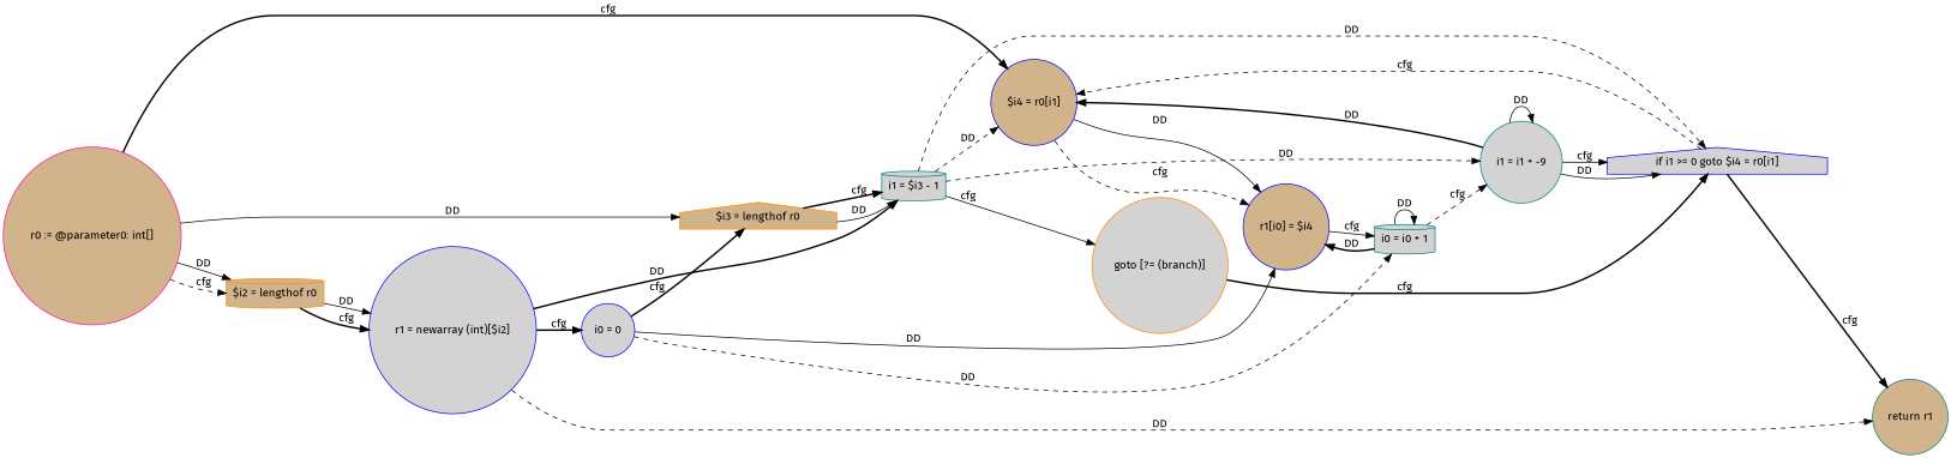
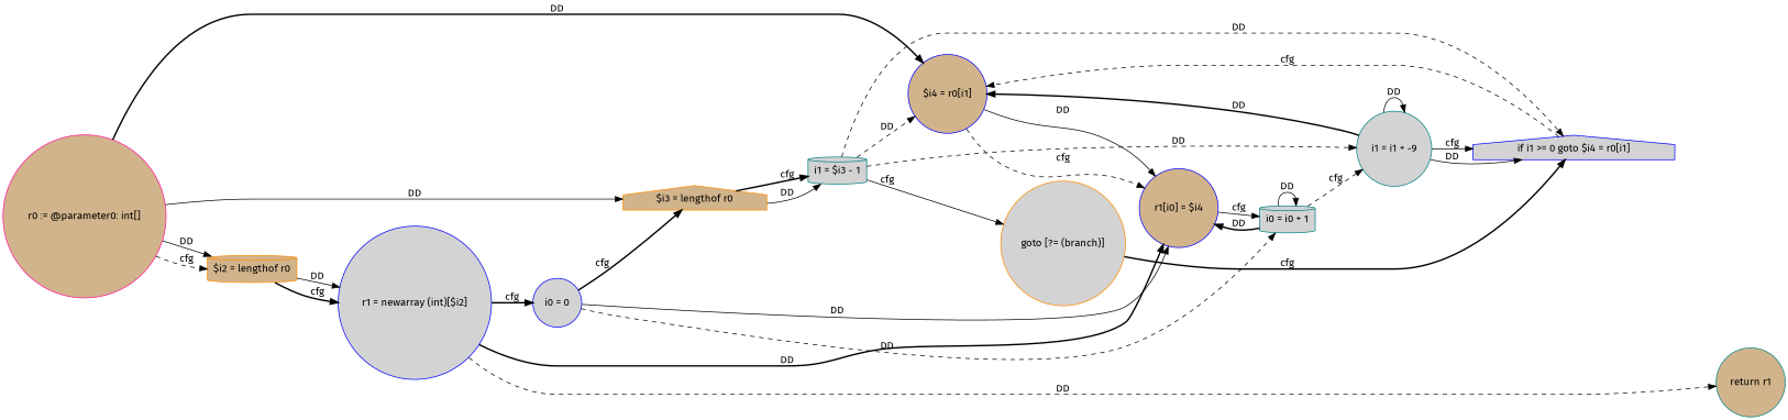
  digraph {
    fontname="Fira Sans"
    rankdir=LR
    node [color=blue fillcolor=lightgrey fontname="Fira Sans" shape=circle style=filled]
    edge [fontname="Fira Sans" style=solid]
    n1 [color=deeppink fillcolor=tan label="r0 := @parameter0: int[]"]
    n2 [color=darkorange fillcolor=tan label="$i2 = lengthof r0" shape=cylinder]
    n3 [color=darkorange fillcolor=tan label="$i3 = lengthof r0" shape=house]
    n4 [fillcolor=tan label="$i4 = r0[i1]"]
    n5 [label="r1 = newarray (int)[$i2]"]
    n6 [color=teal label="i1 = $i3 - 1" shape=cylinder]
    n7 [fillcolor=tan label="r1[i0] = $i4"]
    n8 [label="i0 = 0"]
    n9 [color=teal fillcolor=tan label="return r1"]
    n10 [color=teal label="i0 = i0 + 1" shape=cylinder]
    n11 [color=teal label="i1 = i1 + -9"]
    n12 [color=darkorange label="goto [?= (branch)]"]
    n13 [label="if i1 >= 0 goto $i4 = r0[i1]" shape=house]
    n1 -> n2 [label=DD]
    n1 -> n2 [label=cfg style=dashed]
    n1 -> n3 [label=DD]
-   n1 -> n4 [label=cfg style=bold]
+   n1 -> n4 [label=DD style=bold]
    n2 -> n5 [label=DD]
    n2 -> n5 [label=cfg style=bold]
    n3 -> n6 [label=DD]
    n3 -> n6 [label=cfg style=bold]
    n4 -> n7 [label=DD]
    n4 -> n7 [label=cfg style=dashed]
-   n5 -> n6 [label=DD style=bold]
+   n5 -> n7 [label=DD style=bold]
    n5 -> n8 [label=cfg style=bold]
    n5 -> n9 [label=DD style=dashed]
    n6 -> n4 [label=DD style=dashed]
    n6 -> n11 [label=DD style=dashed]
    n6 -> n12 [label=cfg]
    n6 -> n13 [label=DD style=dashed]
    n7 -> n10 [label=cfg]
    n8 -> n3 [label=cfg style=bold]
    n8 -> n7 [label=DD]
    n8 -> n10 [label=DD style=dashed]
    n10 -> n7 [label=DD style=bold]
    n10 -> n10 [label=DD]
    n10 -> n11 [label=cfg style=dashed]
    n11 -> n4 [label=DD style=bold]
    n11 -> n11 [label=DD]
    n11 -> n13 [label=DD]
    n11 -> n13 [label=cfg]
    n12 -> n13 [label=cfg style=bold]
    n13 -> n4 [label=cfg style=dashed]
-   n13 -> n9 [label=cfg style=bold]
  }
